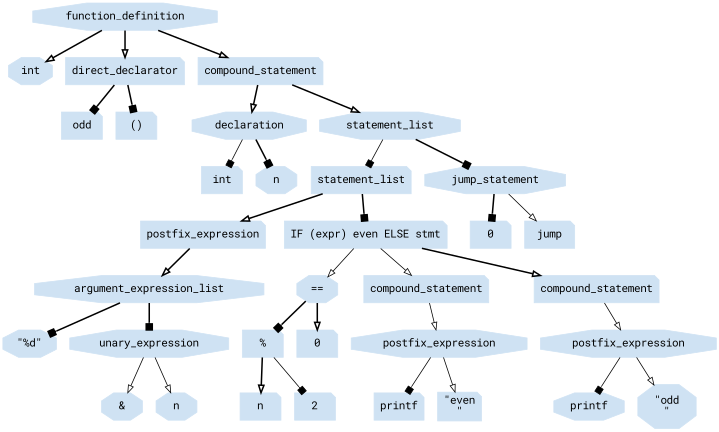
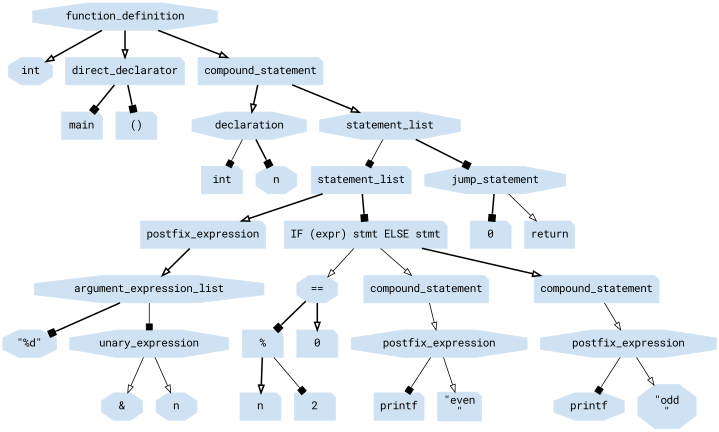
  digraph {
    fontname="Roboto Mono"
    node [color="#cfe2f3" fontname="Roboto Mono" shape=note style=filled]
    edge [arrowhead=onormal fontname="Roboto Mono" style=bold]
    n1 [label=int shape=octagon]
-   n2 [label=odd]
+   n2 [label=main]
    n3 [label="()"]
    n4 [label=direct_declarator]
    n5 [label=int]
    n6 [label=n shape=octagon]
    n7 [label=declaration shape=octagon]
    n8 [label="\"%d\"" shape=octagon]
    n9 [label="&" shape=octagon]
    n10 [label=n shape=octagon]
    n11 [label=unary_expression shape=octagon]
    n12 [label=argument_expression_list shape=octagon]
    n13 [label=postfix_expression]
    n14 [label=n]
    n15 [label=2]
    n16 [label="%"]
    n17 [label=0]
    n18 [label="==" shape=octagon]
    n19 [label=printf]
    n20 [label="\"even\n\""]
    n21 [label=postfix_expression shape=octagon]
    n22 [label=compound_statement]
    n23 [label=printf shape=octagon]
    n24 [label="\"odd\n\"" shape=octagon]
    n25 [label=postfix_expression shape=octagon]
    n26 [label=compound_statement]
-   n27 [label="IF (expr) even ELSE stmt"]
+   n27 [label="IF (expr) stmt ELSE stmt"]
    n28 [label=statement_list]
    n29 [label=0]
-   n30 [label=jump]
+   n30 [label=return]
    n31 [label=jump_statement shape=octagon]
    n32 [label=statement_list shape=octagon]
    n33 [label=compound_statement]
    n34 [label=function_definition shape=octagon]
    n4 -> n2 [arrowhead=box]
    n4 -> n3 [arrowhead=box]
    n7 -> n5 [arrowhead=box style=solid]
    n7 -> n6 [arrowhead=box]
    n11 -> n9 [style=solid]
    n11 -> n10 [style=solid]
    n12 -> n8 [arrowhead=box]
-   n12 -> n11 [arrowhead=box]
+   n12 -> n11 [arrowhead=box style=solid]
    n13 -> n12
    n16 -> n14
    n16 -> n15 [arrowhead=box style=solid]
    n18 -> n16 [arrowhead=box]
    n18 -> n17
    n21 -> n19 [arrowhead=box style=solid]
    n21 -> n20 [style=solid]
    n22 -> n21 [style=solid]
    n25 -> n23 [arrowhead=box style=solid]
    n25 -> n24 [style=solid]
    n26 -> n25 [style=solid]
    n27 -> n18 [style=solid]
    n27 -> n22 [style=solid]
    n27 -> n26
    n28 -> n13
    n28 -> n27 [arrowhead=box]
    n31 -> n29 [arrowhead=box]
    n31 -> n30 [style=solid]
    n32 -> n28 [arrowhead=box style=solid]
    n32 -> n31 [arrowhead=box]
    n33 -> n7
    n33 -> n32
    n34 -> n1
    n34 -> n4
    n34 -> n33
  }
